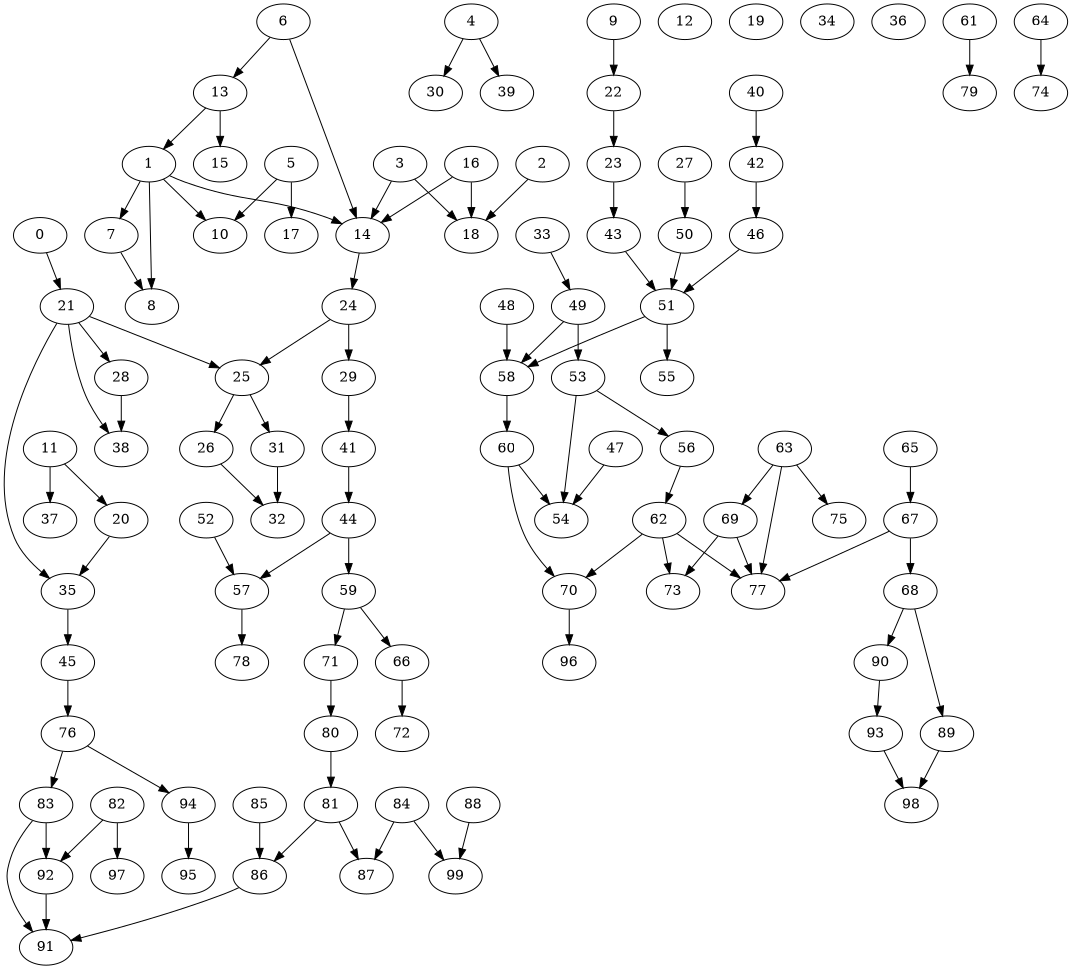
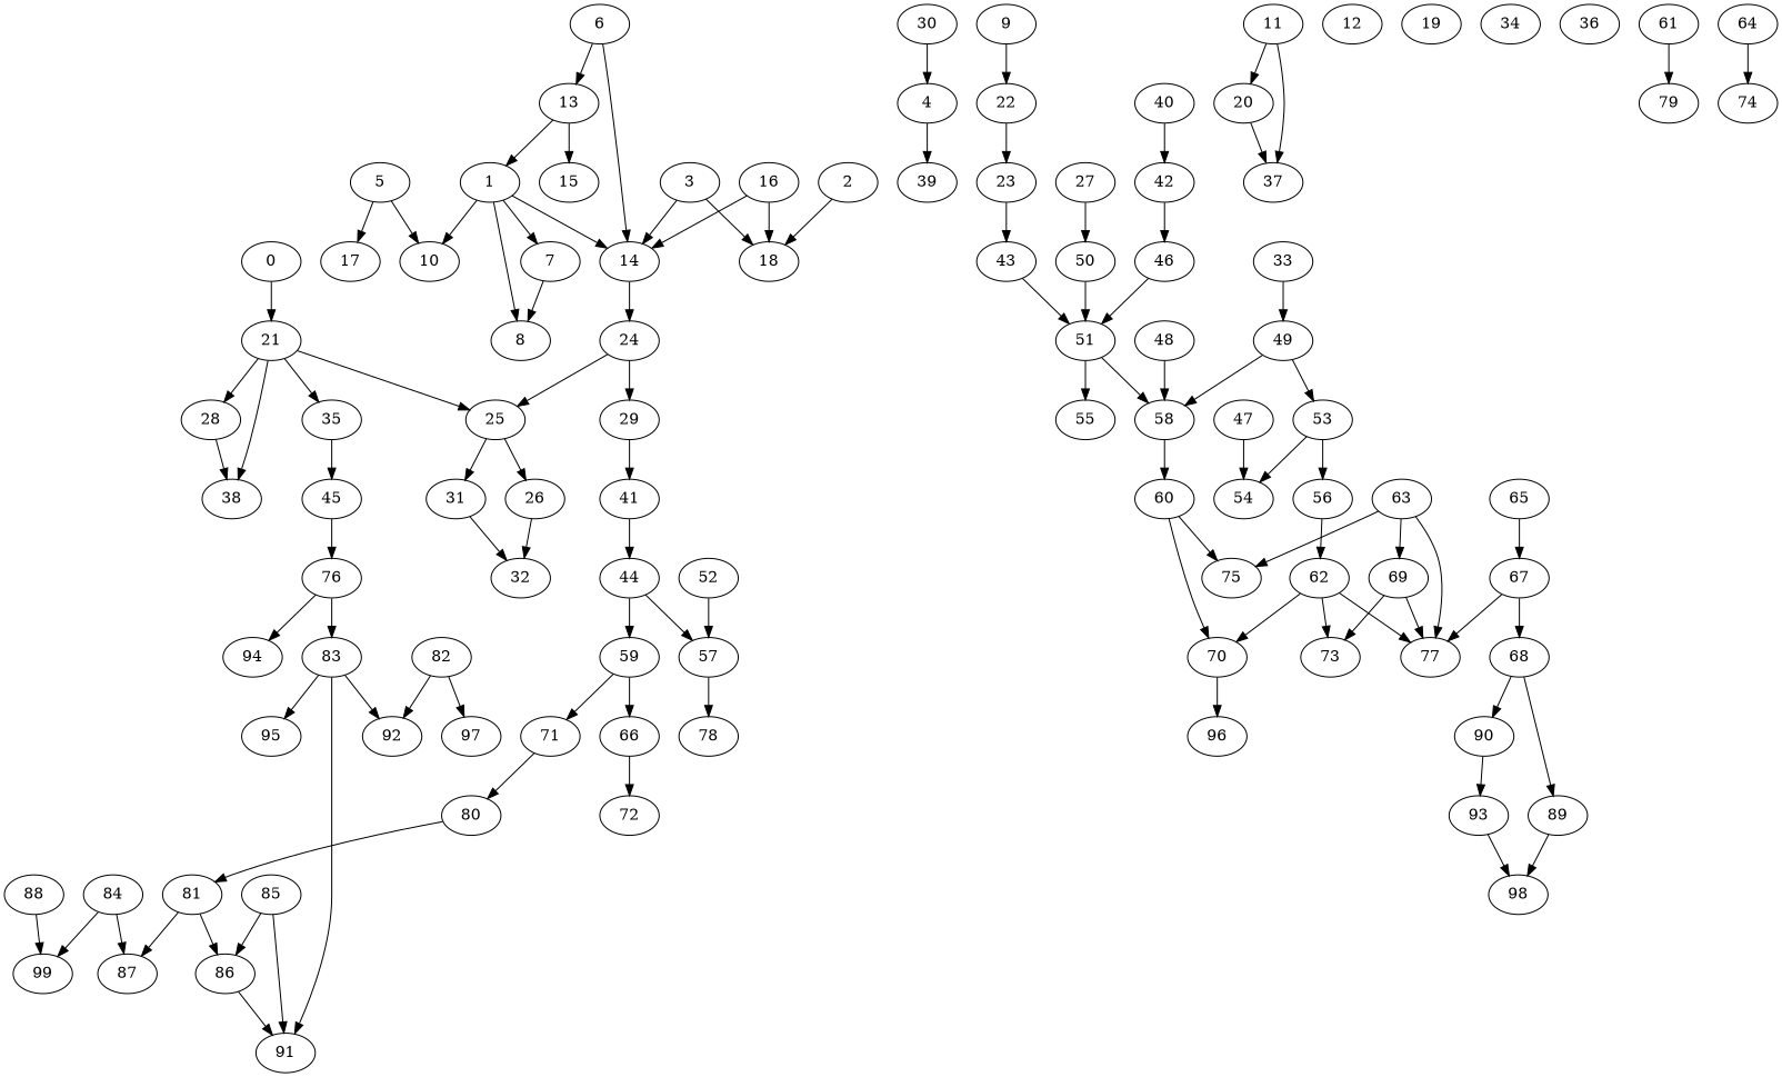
  digraph {
    0
    21
    35
    25
    28
    38
    45
    31
    26
    1
    7
    8
    10
    14
    13
    15
    24
    29
    2
    18
    3
    4
    30
    39
    5
    17
    6
    9
    22
    23
    43
    11
    20
    37
    12
    41
    16
    19
    76
    32
    51
    58
    55
    44
    27
    50
    57
    59
    33
    49
    53
    60
    54
    56
    34
    83
    94
    36
    40
    42
    46
    78
    66
    71
    72
    80
    92
    91
    95
    47
    48
    70
    75
    62
    52
    77
    73
    96
    81
    61
    79
    63
    69
    64
    74
    65
    67
    68
    89
    90
    98
    93
    86
    87
    82
    97
    84
    99
    85
    88
    0 -> 21
    21 -> 35
    21 -> 25
    21 -> 28
    21 -> 38
    35 -> 45
    25 -> 31
    25 -> 26
    28 -> 38
    45 -> 76
    31 -> 32
    26 -> 32
    1 -> 7
    1 -> 8
    1 -> 10
    1 -> 14
    7 -> 8
    14 -> 24
    13 -> 1
    13 -> 15
    24 -> 25
    24 -> 29
    29 -> 41
    2 -> 18
    3 -> 14
    3 -> 18
-   4 -> 30
+   30 -> 4
    4 -> 39
    5 -> 10
    5 -> 17
    6 -> 14
    6 -> 13
    9 -> 22
    22 -> 23
    23 -> 43
    43 -> 51
    11 -> 20
    11 -> 37
-   20 -> 35
+   20 -> 37
    41 -> 44
    16 -> 14
    16 -> 18
    76 -> 83
    76 -> 94
    51 -> 58
    51 -> 55
    58 -> 60
    44 -> 57
    44 -> 59
    27 -> 50
    50 -> 51
    57 -> 78
    59 -> 66
    59 -> 71
    33 -> 49
    49 -> 58
    49 -> 53
    53 -> 54
    53 -> 56
    60 -> 70
-   60 -> 54
+   60 -> 75
    56 -> 62
    83 -> 92
    83 -> 91
-   94 -> 95
+   83 -> 95
    40 -> 42
    42 -> 46
    46 -> 51
    66 -> 72
    71 -> 80
    80 -> 81
    47 -> 54
    48 -> 58
    70 -> 96
    62 -> 70
    62 -> 77
    62 -> 73
    52 -> 57
    81 -> 86
    81 -> 87
    61 -> 79
    63 -> 75
    63 -> 77
    63 -> 69
    69 -> 77
    69 -> 73
    64 -> 74
    65 -> 67
    67 -> 77
    67 -> 68
    68 -> 89
    68 -> 90
    89 -> 98
    90 -> 93
    93 -> 98
    86 -> 91
    82 -> 92
    82 -> 97
    84 -> 87
    84 -> 99
-   92 -> 91
+   85 -> 91
    85 -> 86
    88 -> 99
  }
